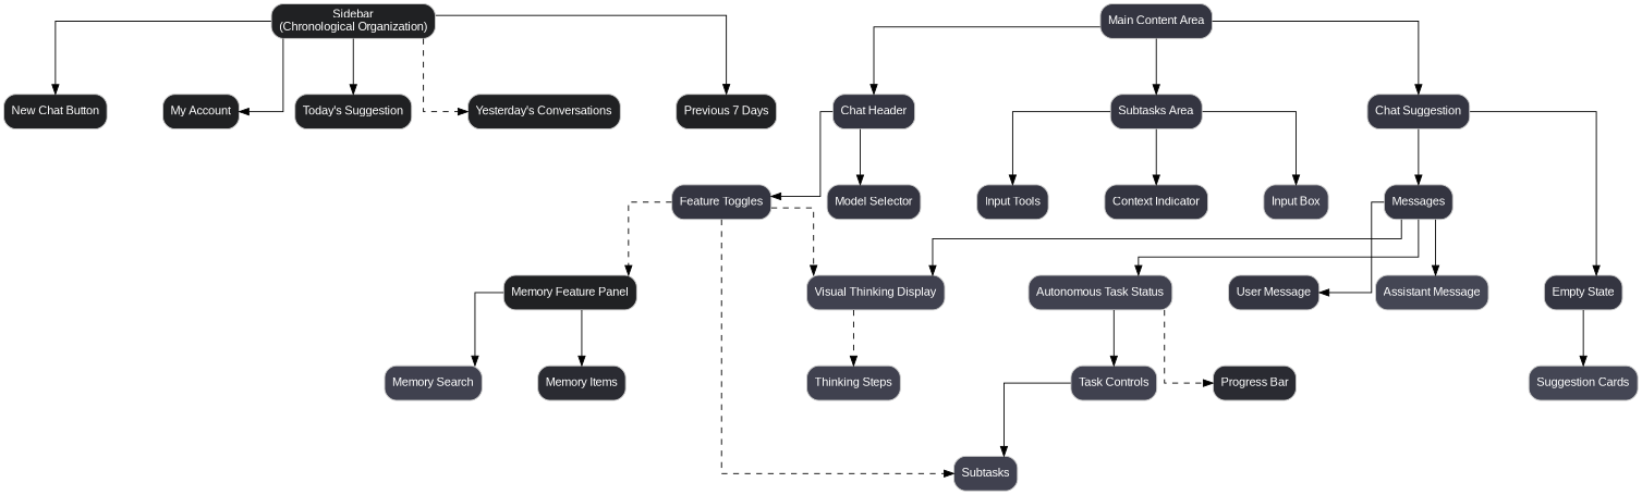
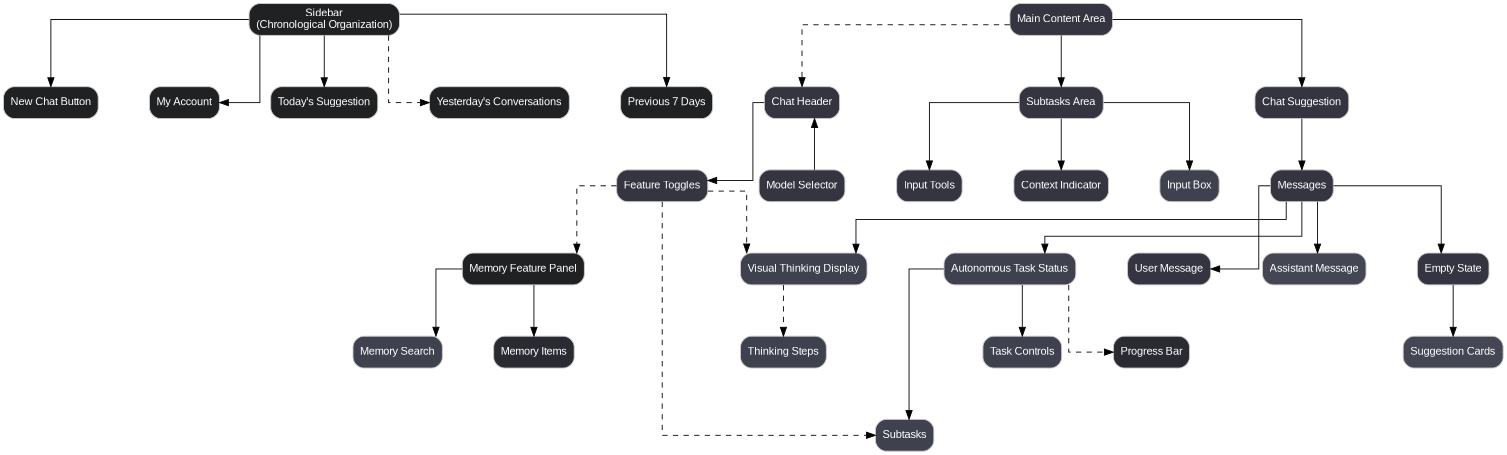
  digraph {
    fontname=Arial
    fontsize=12
    nodesep=0.8
    ranksep=0.8
    splines=ortho
    node [color="#cccccc" fillcolor="#343541" fontcolor=white fontname=Arial fontsize=12 shape=box style="rounded,filled"]
    edge [fontname=Arial fontsize=10]
    n1 [fillcolor="#202123" label="Sidebar\n(Chronological Organization)"]
    n2 [label="Main Content Area"]
    n3 [fillcolor="#202123" label="New Chat Button"]
    n4 [label="Chat Header"]
    n5 [fillcolor="#202123" label="My Account"]
    n6 [label="Subtasks Area"]
    n7 [fillcolor="#202123" label="Memory Feature Panel"]
    n8 [fillcolor="#40414F" label="Visual Thinking Display"]
    n9 [fillcolor="#40414F" label="Autonomous Task Status"]
    n10 [fillcolor="#202123" label="Today's Suggestion"]
    n11 [fillcolor="#202123" label="Yesterday's Conversations"]
    n12 [fillcolor="#202123" label="Previous 7 Days"]
    n13 [label="Chat Suggestion"]
    n14 [label="Model Selector"]
    n15 [label="Feature Toggles"]
    n16 [fillcolor="#40414F" label="Input Box"]
    n17 [label="Input Tools"]
    n18 [label="Context Indicator"]
    n19 [fillcolor="#40414F" label="Memory Search"]
    n20 [fillcolor="#2A2B32" label="Memory Items"]
    n21 [fillcolor="#40414F" label="Thinking Steps"]
    n22 [fillcolor="#2A2B32" label="Progress Bar"]
    n23 [fillcolor="#40414F" label=Subtasks]
    n24 [fillcolor="#40414F" label="Task Controls"]
    n25 [label="Empty State"]
    n26 [label=Messages]
    n27 [fillcolor="#444654" label="Suggestion Cards"]
    n28 [label="User Message"]
    n29 [fillcolor="#444654" label="Assistant Message"]
    subgraph sub_1 {
      rank=same
      n1
      n2
    }
    subgraph sub_2 {
      rank=same
      n3
      n4
    }
    subgraph sub_3 {
      rank=same
      n5
      n6
    }
    subgraph sub_4 {
      rank=same
      n7
      n8
      n9
    }
    n1 -> n3
    n1 -> n5
    n1 -> n10
    n1 -> n11 [style=dashed]
    n1 -> n12
-   n2 -> n4
+   n2 -> n4 [style=dashed]
    n2 -> n6
    n2 -> n13
-   n4 -> n14
+   n14 -> n4
    n4 -> n15
    n6 -> n16
    n6 -> n17
    n6 -> n18
    n7 -> n19
    n7 -> n20
    n8 -> n21 [style=dashed]
    n9 -> n22 [style=dashed]
-   n24 -> n23
+   n9 -> n23
    n9 -> n24
-   n13 -> n25
+   n26 -> n25
    n13 -> n26
    n15 -> n7 [style=dashed]
    n15 -> n8 [style=dashed]
    n15 -> n23 [style=dashed]
    n25 -> n27
    n26 -> n8
    n26 -> n9
    n26 -> n28
    n26 -> n29
  }
